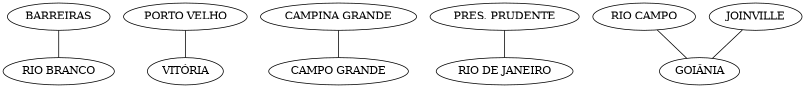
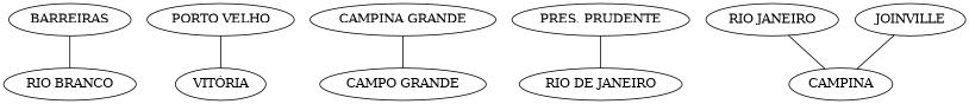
  strict graph {
    edge [peso=1055]
    BARREIRAS
    "RIO BRANCO"
    "PORTO VELHO"
    "VITÓRIA"
    "CAMPINA GRANDE"
    "CAMPO GRANDE"
    "PRES. PRUDENTE"
    "RIO DE JANEIRO"
-   "RIO JANEIRO" [label="RIO CAMPO"]
-   "GOIÂNIA"
+   "RIO JANEIRO"
+   "GOIÂNIA" [label=CAMPINA]
    JOINVILLE
    BARREIRAS -- "RIO BRANCO" [peso=3759]
    "PORTO VELHO" -- "VITÓRIA" [peso=3575]
    "CAMPINA GRANDE" -- "CAMPO GRANDE" [peso=3285]
    "PRES. PRUDENTE" -- "RIO DE JANEIRO"
    "RIO JANEIRO" -- "GOIÂNIA"
    JOINVILLE -- "GOIÂNIA" [peso=1323]
  }
